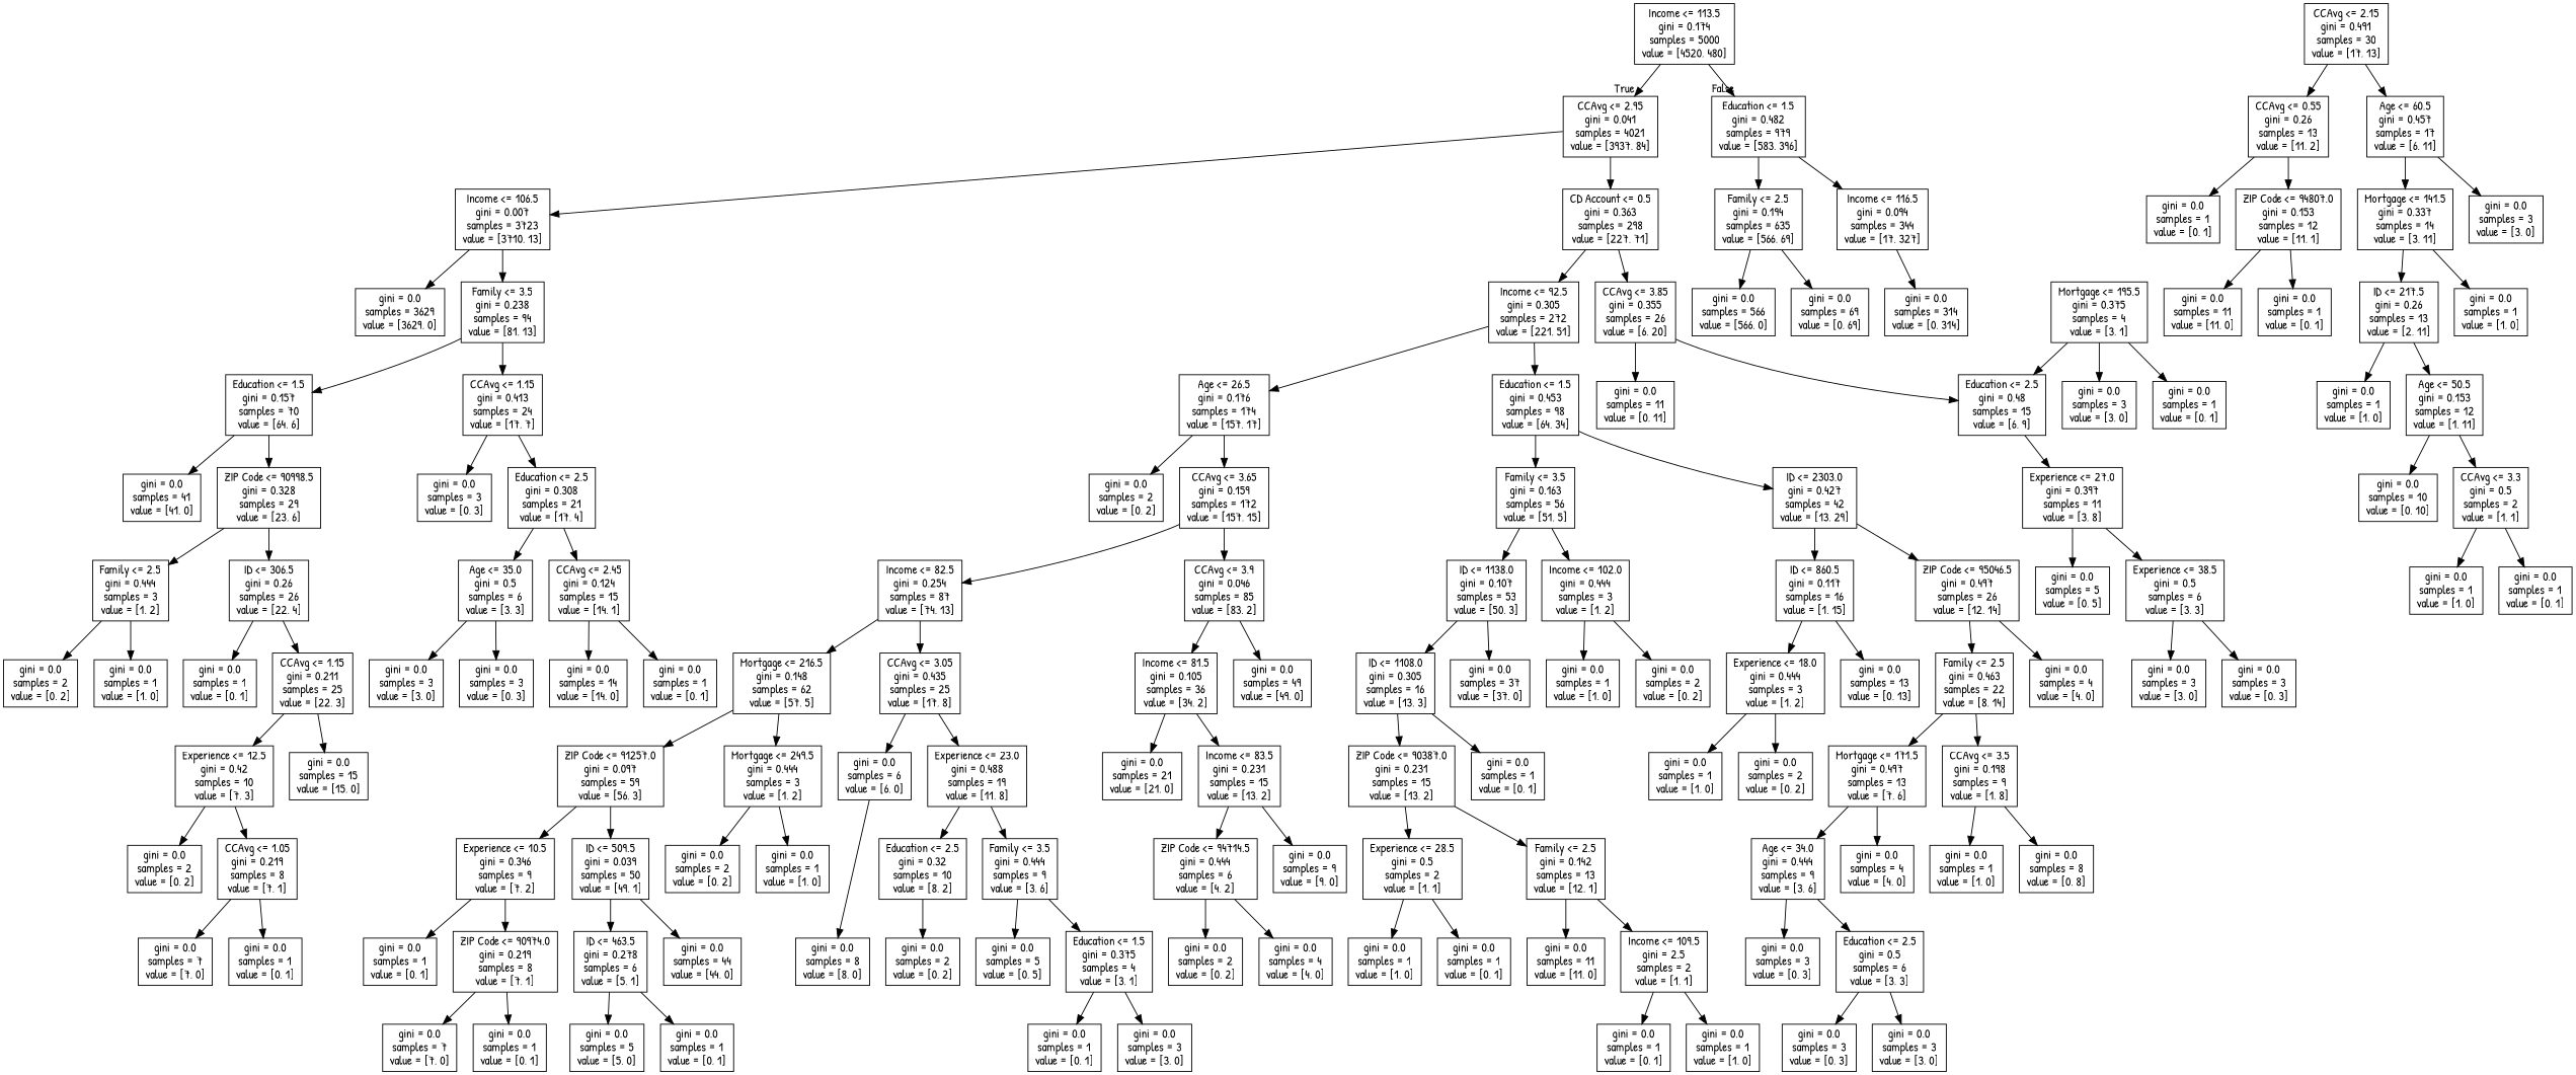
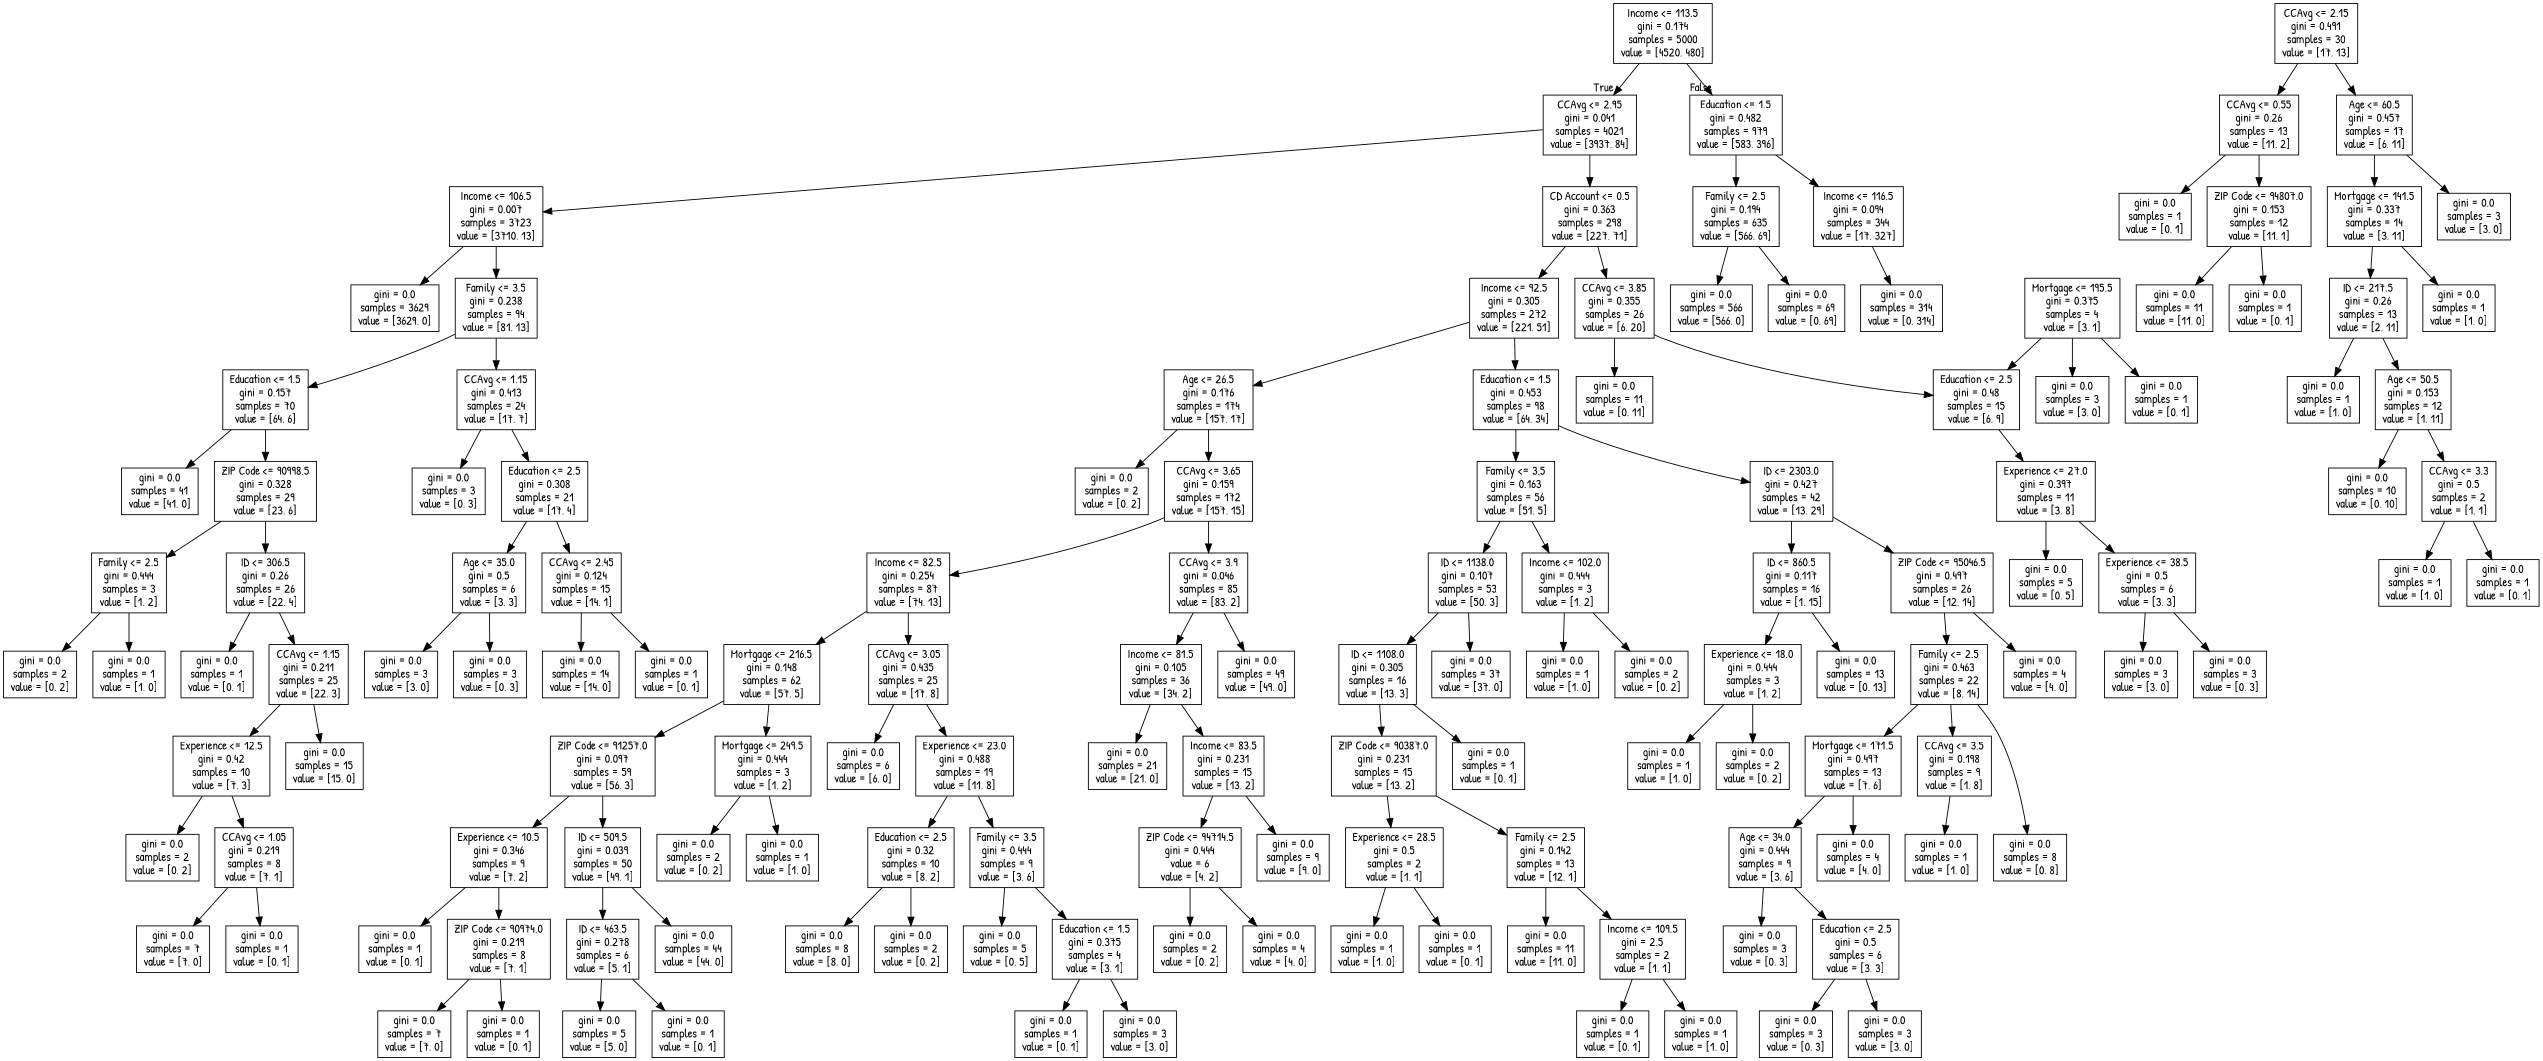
  digraph {
    fontname="Patrick Hand"
    node [fontname="Patrick Hand" shape=box]
    edge [fontname="Patrick Hand"]
    n1 [label="Income <= 113.5\ngini = 0.174\nsamples = 5000\nvalue = [4520, 480]"]
    n2 [label="CCAvg <= 2.95\ngini = 0.041\nsamples = 4021\nvalue = [3937, 84]"]
    n3 [label="Education <= 1.5\ngini = 0.482\nsamples = 979\nvalue = [583, 396]"]
    n4 [label="Income <= 106.5\ngini = 0.007\nsamples = 3723\nvalue = [3710, 13]"]
    n5 [label="CD Account <= 0.5\ngini = 0.363\nsamples = 298\nvalue = [227, 71]"]
    n6 [label="Family <= 2.5\ngini = 0.194\nsamples = 635\nvalue = [566, 69]"]
    n7 [label="Income <= 116.5\ngini = 0.094\nsamples = 344\nvalue = [17, 327]"]
    n8 [label="gini = 0.0\nsamples = 3629\nvalue = [3629, 0]"]
    n9 [label="Family <= 3.5\ngini = 0.238\nsamples = 94\nvalue = [81, 13]"]
    n10 [label="Income <= 92.5\ngini = 0.305\nsamples = 272\nvalue = [221, 51]"]
    n11 [label="CCAvg <= 3.85\ngini = 0.355\nsamples = 26\nvalue = [6, 20]"]
    n12 [label="Education <= 1.5\ngini = 0.157\nsamples = 70\nvalue = [64, 6]"]
    n13 [label="CCAvg <= 1.15\ngini = 0.413\nsamples = 24\nvalue = [17, 7]"]
    n14 [label="gini = 0.0\nsamples = 41\nvalue = [41, 0]"]
    n15 [label="ZIP Code <= 90998.5\ngini = 0.328\nsamples = 29\nvalue = [23, 6]"]
    n16 [label="gini = 0.0\nsamples = 3\nvalue = [0, 3]"]
    n17 [label="Education <= 2.5\ngini = 0.308\nsamples = 21\nvalue = [17, 4]"]
    n18 [label="Family <= 2.5\ngini = 0.444\nsamples = 3\nvalue = [1, 2]"]
    n19 [label="ID <= 306.5\ngini = 0.26\nsamples = 26\nvalue = [22, 4]"]
    n20 [label="gini = 0.0\nsamples = 2\nvalue = [0, 2]"]
    n21 [label="gini = 0.0\nsamples = 1\nvalue = [1, 0]"]
    n22 [label="gini = 0.0\nsamples = 1\nvalue = [0, 1]"]
    n23 [label="CCAvg <= 1.15\ngini = 0.211\nsamples = 25\nvalue = [22, 3]"]
    n24 [label="Experience <= 12.5\ngini = 0.42\nsamples = 10\nvalue = [7, 3]"]
    n25 [label="gini = 0.0\nsamples = 15\nvalue = [15, 0]"]
    n26 [label="gini = 0.0\nsamples = 2\nvalue = [0, 2]"]
    n27 [label="CCAvg <= 1.05\ngini = 0.219\nsamples = 8\nvalue = [7, 1]"]
    n28 [label="gini = 0.0\nsamples = 7\nvalue = [7, 0]"]
    n29 [label="gini = 0.0\nsamples = 1\nvalue = [0, 1]"]
    n30 [label="Age <= 35.0\ngini = 0.5\nsamples = 6\nvalue = [3, 3]"]
    n31 [label="CCAvg <= 2.45\ngini = 0.124\nsamples = 15\nvalue = [14, 1]"]
    n32 [label="gini = 0.0\nsamples = 3\nvalue = [3, 0]"]
    n33 [label="gini = 0.0\nsamples = 3\nvalue = [0, 3]"]
    n34 [label="gini = 0.0\nsamples = 14\nvalue = [14, 0]"]
    n35 [label="gini = 0.0\nsamples = 1\nvalue = [0, 1]"]
    n36 [label="Age <= 26.5\ngini = 0.176\nsamples = 174\nvalue = [157, 17]"]
    n37 [label="Education <= 1.5\ngini = 0.453\nsamples = 98\nvalue = [64, 34]"]
    n38 [label="gini = 0.0\nsamples = 11\nvalue = [0, 11]"]
    n39 [label="Education <= 2.5\ngini = 0.48\nsamples = 15\nvalue = [6, 9]"]
    n40 [label="gini = 0.0\nsamples = 2\nvalue = [0, 2]"]
    n41 [label="CCAvg <= 3.65\ngini = 0.159\nsamples = 172\nvalue = [157, 15]"]
    n42 [label="Family <= 3.5\ngini = 0.163\nsamples = 56\nvalue = [51, 5]"]
    n43 [label="ID <= 2303.0\ngini = 0.427\nsamples = 42\nvalue = [13, 29]"]
    n44 [label="Income <= 82.5\ngini = 0.254\nsamples = 87\nvalue = [74, 13]"]
    n45 [label="CCAvg <= 3.9\ngini = 0.046\nsamples = 85\nvalue = [83, 2]"]
    n46 [label="Mortgage <= 216.5\ngini = 0.148\nsamples = 62\nvalue = [57, 5]"]
    n47 [label="CCAvg <= 3.05\ngini = 0.435\nsamples = 25\nvalue = [17, 8]"]
    n48 [label="Income <= 81.5\ngini = 0.105\nsamples = 36\nvalue = [34, 2]"]
    n49 [label="gini = 0.0\nsamples = 49\nvalue = [49, 0]"]
    n50 [label="ZIP Code <= 91257.0\ngini = 0.097\nsamples = 59\nvalue = [56, 3]"]
    n51 [label="Mortgage <= 249.5\ngini = 0.444\nsamples = 3\nvalue = [1, 2]"]
    n52 [label="gini = 0.0\nsamples = 6\nvalue = [6, 0]"]
    n53 [label="Experience <= 23.0\ngini = 0.488\nsamples = 19\nvalue = [11, 8]"]
    n54 [label="Experience <= 10.5\ngini = 0.346\nsamples = 9\nvalue = [7, 2]"]
    n55 [label="ID <= 509.5\ngini = 0.039\nsamples = 50\nvalue = [49, 1]"]
    n56 [label="gini = 0.0\nsamples = 2\nvalue = [0, 2]"]
    n57 [label="gini = 0.0\nsamples = 1\nvalue = [1, 0]"]
    n58 [label="gini = 0.0\nsamples = 1\nvalue = [0, 1]"]
    n59 [label="ZIP Code <= 90974.0\ngini = 0.219\nsamples = 8\nvalue = [7, 1]"]
    n60 [label="ID <= 463.5\ngini = 0.278\nsamples = 6\nvalue = [5, 1]"]
    n61 [label="gini = 0.0\nsamples = 44\nvalue = [44, 0]"]
    n62 [label="gini = 0.0\nsamples = 7\nvalue = [7, 0]"]
    n63 [label="gini = 0.0\nsamples = 1\nvalue = [0, 1]"]
    n64 [label="gini = 0.0\nsamples = 5\nvalue = [5, 0]"]
    n65 [label="gini = 0.0\nsamples = 1\nvalue = [0, 1]"]
    n66 [label="Education <= 2.5\ngini = 0.32\nsamples = 10\nvalue = [8, 2]"]
    n67 [label="Family <= 3.5\ngini = 0.444\nsamples = 9\nvalue = [3, 6]"]
    n68 [label="gini = 0.0\nsamples = 8\nvalue = [8, 0]"]
    n69 [label="gini = 0.0\nsamples = 2\nvalue = [0, 2]"]
    n70 [label="gini = 0.0\nsamples = 5\nvalue = [0, 5]"]
    n71 [label="Education <= 1.5\ngini = 0.375\nsamples = 4\nvalue = [3, 1]"]
    n72 [label="gini = 0.0\nsamples = 1\nvalue = [0, 1]"]
    n73 [label="gini = 0.0\nsamples = 3\nvalue = [3, 0]"]
    n74 [label="gini = 0.0\nsamples = 21\nvalue = [21, 0]"]
    n75 [label="Income <= 83.5\ngini = 0.231\nsamples = 15\nvalue = [13, 2]"]
-   n76 [label="ZIP Code <= 94714.5\ngini = 0.444\nsamples = 6\nvalue = [4, 2]"]
+   n76 [label="ZIP Code <= 94714.5\ngini = 0.444\nvalue = 6\nvalue = [4, 2]"]
    n77 [label="gini = 0.0\nsamples = 9\nvalue = [9, 0]"]
    n78 [label="gini = 0.0\nsamples = 2\nvalue = [0, 2]"]
    n79 [label="gini = 0.0\nsamples = 4\nvalue = [4, 0]"]
    n80 [label="ID <= 1138.0\ngini = 0.107\nsamples = 53\nvalue = [50, 3]"]
    n81 [label="Income <= 102.0\ngini = 0.444\nsamples = 3\nvalue = [1, 2]"]
    n82 [label="ID <= 860.5\ngini = 0.117\nsamples = 16\nvalue = [1, 15]"]
    n83 [label="ZIP Code <= 95046.5\ngini = 0.497\nsamples = 26\nvalue = [12, 14]"]
    n84 [label="ID <= 1108.0\ngini = 0.305\nsamples = 16\nvalue = [13, 3]"]
    n85 [label="gini = 0.0\nsamples = 37\nvalue = [37, 0]"]
    n86 [label="gini = 0.0\nsamples = 1\nvalue = [1, 0]"]
    n87 [label="gini = 0.0\nsamples = 2\nvalue = [0, 2]"]
    n88 [label="ZIP Code <= 90387.0\ngini = 0.231\nsamples = 15\nvalue = [13, 2]"]
    n89 [label="gini = 0.0\nsamples = 1\nvalue = [0, 1]"]
    n90 [label="Experience <= 28.5\ngini = 0.5\nsamples = 2\nvalue = [1, 1]"]
    n91 [label="Family <= 2.5\ngini = 0.142\nsamples = 13\nvalue = [12, 1]"]
    n92 [label="gini = 0.0\nsamples = 1\nvalue = [1, 0]"]
    n93 [label="gini = 0.0\nsamples = 1\nvalue = [0, 1]"]
    n94 [label="gini = 0.0\nsamples = 11\nvalue = [11, 0]"]
    n95 [label="Income <= 109.5\ngini = 2.5\nsamples = 2\nvalue = [1, 1]"]
    n96 [label="gini = 0.0\nsamples = 1\nvalue = [0, 1]"]
    n97 [label="gini = 0.0\nsamples = 1\nvalue = [1, 0]"]
    n98 [label="Experience <= 18.0\ngini = 0.444\nsamples = 3\nvalue = [1, 2]"]
    n99 [label="gini = 0.0\nsamples = 13\nvalue = [0, 13]"]
    n100 [label="Family <= 2.5\ngini = 0.463\nsamples = 22\nvalue = [8, 14]"]
    n101 [label="gini = 0.0\nsamples = 4\nvalue = [4, 0]"]
    n102 [label="gini = 0.0\nsamples = 1\nvalue = [1, 0]"]
    n103 [label="gini = 0.0\nsamples = 2\nvalue = [0, 2]"]
    n104 [label="Mortgage <= 171.5\ngini = 0.497\nsamples = 13\nvalue = [7, 6]"]
    n105 [label="CCAvg <= 3.5\ngini = 0.198\nsamples = 9\nvalue = [1, 8]"]
    n106 [label="Age <= 34.0\ngini = 0.444\nsamples = 9\nvalue = [3, 6]"]
    n107 [label="gini = 0.0\nsamples = 4\nvalue = [4, 0]"]
    n108 [label="gini = 0.0\nsamples = 1\nvalue = [1, 0]"]
    n109 [label="gini = 0.0\nsamples = 8\nvalue = [0, 8]"]
    n110 [label="gini = 0.0\nsamples = 3\nvalue = [0, 3]"]
    n111 [label="Education <= 2.5\ngini = 0.5\nsamples = 6\nvalue = [3, 3]"]
    n112 [label="gini = 0.0\nsamples = 3\nvalue = [0, 3]"]
    n113 [label="gini = 0.0\nsamples = 3\nvalue = [3, 0]"]
    n114 [label="Experience <= 27.0\ngini = 0.397\nsamples = 11\nvalue = [3, 8]"]
    n115 [label="gini = 0.0\nsamples = 5\nvalue = [0, 5]"]
    n116 [label="Experience <= 38.5\ngini = 0.5\nsamples = 6\nvalue = [3, 3]"]
    n117 [label="Mortgage <= 195.5\ngini = 0.375\nsamples = 4\nvalue = [3, 1]"]
    n118 [label="gini = 0.0\nsamples = 3\nvalue = [3, 0]"]
    n119 [label="gini = 0.0\nsamples = 1\nvalue = [0, 1]"]
    n120 [label="gini = 0.0\nsamples = 3\nvalue = [3, 0]"]
    n121 [label="gini = 0.0\nsamples = 3\nvalue = [0, 3]"]
    n122 [label="gini = 0.0\nsamples = 566\nvalue = [566, 0]"]
    n123 [label="gini = 0.0\nsamples = 69\nvalue = [0, 69]"]
    n124 [label="gini = 0.0\nsamples = 314\nvalue = [0, 314]"]
    n125 [label="CCAvg <= 2.15\ngini = 0.491\nsamples = 30\nvalue = [17, 13]"]
    n126 [label="CCAvg <= 0.55\ngini = 0.26\nsamples = 13\nvalue = [11, 2]"]
    n127 [label="Age <= 60.5\ngini = 0.457\nsamples = 17\nvalue = [6, 11]"]
    n128 [label="gini = 0.0\nsamples = 1\nvalue = [0, 1]"]
    n129 [label="ZIP Code <= 94807.0\ngini = 0.153\nsamples = 12\nvalue = [11, 1]"]
    n130 [label="Mortgage <= 141.5\ngini = 0.337\nsamples = 14\nvalue = [3, 11]"]
    n131 [label="gini = 0.0\nsamples = 3\nvalue = [3, 0]"]
    n132 [label="gini = 0.0\nsamples = 11\nvalue = [11, 0]"]
    n133 [label="gini = 0.0\nsamples = 1\nvalue = [0, 1]"]
    n134 [label="ID <= 217.5\ngini = 0.26\nsamples = 13\nvalue = [2, 11]"]
    n135 [label="gini = 0.0\nsamples = 1\nvalue = [1, 0]"]
    n136 [label="gini = 0.0\nsamples = 1\nvalue = [1, 0]"]
    n137 [label="Age <= 50.5\ngini = 0.153\nsamples = 12\nvalue = [1, 11]"]
    n138 [label="gini = 0.0\nsamples = 10\nvalue = [0, 10]"]
    n139 [label="CCAvg <= 3.3\ngini = 0.5\nsamples = 2\nvalue = [1, 1]"]
    n140 [label="gini = 0.0\nsamples = 1\nvalue = [1, 0]"]
    n141 [label="gini = 0.0\nsamples = 1\nvalue = [0, 1]"]
    n1 -> n2 [headlabel=True labelangle=45 labeldistance=2.5]
    n1 -> n3 [headlabel=False labelangle=-45 labeldistance=2.5]
    n2 -> n4
    n2 -> n5
    n3 -> n6
    n3 -> n7
    n4 -> n8
    n4 -> n9
    n5 -> n10
    n5 -> n11
    n6 -> n122
    n6 -> n123
    n7 -> n124
    n9 -> n12
    n9 -> n13
    n10 -> n36
    n10 -> n37
    n11 -> n38
    n11 -> n39
    n12 -> n14
    n12 -> n15
    n13 -> n16
    n13 -> n17
    n15 -> n18
    n15 -> n19
    n17 -> n30
    n17 -> n31
    n18 -> n20
    n18 -> n21
    n19 -> n22
    n19 -> n23
    n23 -> n24
    n23 -> n25
    n24 -> n26
    n24 -> n27
    n27 -> n28
    n27 -> n29
    n30 -> n32
    n30 -> n33
    n31 -> n34
    n31 -> n35
    n36 -> n40
    n36 -> n41
    n37 -> n42
    n37 -> n43
    n39 -> n114
    n41 -> n44
    n41 -> n45
    n42 -> n80
    n42 -> n81
    n43 -> n82
    n43 -> n83
    n44 -> n46
    n44 -> n47
    n45 -> n48
    n45 -> n49
    n46 -> n50
    n46 -> n51
    n47 -> n52
    n47 -> n53
    n48 -> n74
    n48 -> n75
    n50 -> n54
    n50 -> n55
    n51 -> n56
    n51 -> n57
    n53 -> n66
    n53 -> n67
    n54 -> n58
    n54 -> n59
    n55 -> n60
    n55 -> n61
    n59 -> n62
    n59 -> n63
    n60 -> n64
    n60 -> n65
-   n52 -> n68
+   n66 -> n68
    n66 -> n69
    n67 -> n70
    n67 -> n71
    n71 -> n72
    n71 -> n73
    n75 -> n76
    n75 -> n77
    n76 -> n78
    n76 -> n79
    n80 -> n84
    n80 -> n85
    n81 -> n86
    n81 -> n87
    n82 -> n98
    n82 -> n99
    n83 -> n100
    n83 -> n101
    n84 -> n88
    n84 -> n89
    n88 -> n90
    n88 -> n91
    n90 -> n92
    n90 -> n93
    n91 -> n94
    n91 -> n95
    n95 -> n96
    n95 -> n97
    n98 -> n102
    n98 -> n103
    n100 -> n104
    n100 -> n105
    n104 -> n106
    n104 -> n107
    n105 -> n108
-   n105 -> n109
+   n100 -> n109
    n106 -> n110
    n106 -> n111
    n111 -> n112
    n111 -> n113
    n114 -> n115
    n114 -> n116
    n116 -> n120
    n116 -> n121
    n117 -> n39
    n117 -> n118
    n117 -> n119
    n125 -> n126
    n125 -> n127
    n126 -> n128
    n126 -> n129
    n127 -> n130
    n127 -> n131
    n129 -> n132
    n129 -> n133
    n130 -> n134
    n130 -> n135
    n134 -> n136
    n134 -> n137
    n137 -> n138
    n137 -> n139
    n139 -> n140
    n139 -> n141
  }
